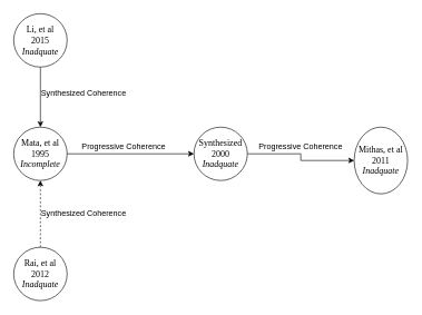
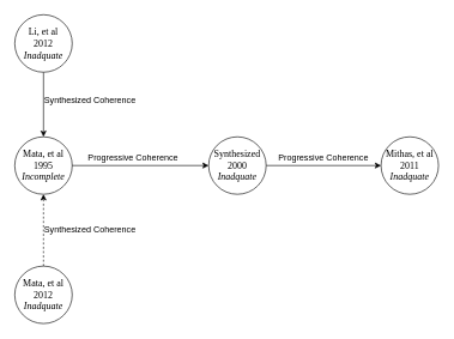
  <mxCell id="0" />
  <mxCell id="1" parent="0" />
  <mxCell id="2" value="&lt;span lang=&quot;EN-US&quot; style=&quot;font-size: 10.0pt ; font-family: &amp;#34;times new roman&amp;#34; , serif&quot;&gt;Mata, et al&lt;br&gt;1995&lt;br&gt;&lt;i&gt;Incomplete&lt;/i&gt;&lt;br&gt;&lt;/span&gt;" style="ellipse;whiteSpace=wrap;html=1;aspect=fixed;" vertex="1" parent="1"><mxGeometry x="20" y="190" width="80" height="80" as="geometry" /></mxCell>
  <mxCell id="3" style="edgeStyle=orthogonalEdgeStyle;rounded=0;orthogonalLoop=1;jettySize=auto;html=1;exitX=0.5;exitY=1;exitDx=0;exitDy=0;entryX=0.5;entryY=0;entryDx=0;entryDy=0;" edge="1" parent="1" source="4" target="2"><mxGeometry relative="1" as="geometry" /></mxCell>
- <mxCell id="4" value="&lt;span lang=&quot;EN-US&quot; style=&quot;font-size: 10.0pt ; font-family: &amp;#34;times new roman&amp;#34; , serif&quot;&gt;Li, et al&lt;br&gt;2015&lt;br&gt;&lt;i&gt;Inadquate&lt;/i&gt;&lt;br&gt;&lt;/span&gt;" style="ellipse;whiteSpace=wrap;html=1;aspect=fixed;" vertex="1" parent="1"><mxGeometry x="20" y="20" width="80" height="80" as="geometry" /></mxCell>
+ <mxCell id="4" value="&lt;span lang=&quot;EN-US&quot; style=&quot;font-size: 10.0pt ; font-family: &amp;#34;times new roman&amp;#34; , serif&quot;&gt;Li, et al&lt;br&gt;2012&lt;br&gt;&lt;i&gt;Inadquate&lt;/i&gt;&lt;br&gt;&lt;/span&gt;" style="ellipse;whiteSpace=wrap;html=1;aspect=fixed;" vertex="1" parent="1"><mxGeometry x="20" y="20" width="80" height="80" as="geometry" /></mxCell>
  <mxCell id="5" style="edgeStyle=orthogonalEdgeStyle;rounded=0;orthogonalLoop=1;jettySize=auto;html=1;exitX=0.5;exitY=0;exitDx=0;exitDy=0;entryX=0.5;entryY=1;entryDx=0;entryDy=0;dashed=1;" edge="1" parent="1" source="6" target="2"><mxGeometry relative="1" as="geometry" /></mxCell>
- <mxCell id="6" value="&lt;span lang=&quot;EN-US&quot; style=&quot;font-size: 10.0pt ; font-family: &amp;#34;times new roman&amp;#34; , serif&quot;&gt;Rai, et al&lt;br&gt;2012&lt;br&gt;&lt;i&gt;Inadquate&lt;/i&gt;&lt;br&gt;&lt;/span&gt;" style="ellipse;whiteSpace=wrap;html=1;aspect=fixed;" vertex="1" parent="1"><mxGeometry x="20" y="370" width="80" height="80" as="geometry" /></mxCell>
+ <mxCell id="6" value="&lt;span lang=&quot;EN-US&quot; style=&quot;font-size: 10.0pt ; font-family: &amp;#34;times new roman&amp;#34; , serif&quot;&gt;Mata, et al&lt;br&gt;2012&lt;br&gt;&lt;i&gt;Inadquate&lt;/i&gt;&lt;br&gt;&lt;/span&gt;" style="ellipse;whiteSpace=wrap;html=1;aspect=fixed;" vertex="1" parent="1"><mxGeometry x="20" y="370" width="80" height="80" as="geometry" /></mxCell>
  <mxCell id="7" style="edgeStyle=orthogonalEdgeStyle;rounded=0;orthogonalLoop=1;jettySize=auto;html=1;exitX=1;exitY=0.5;exitDx=0;exitDy=0;" edge="1" parent="1" source="8" target="9"><mxGeometry relative="1" as="geometry" /></mxCell>
  <mxCell id="8" value="&lt;span lang=&quot;EN-US&quot; style=&quot;font-size: 10.0pt ; font-family: &amp;#34;times new roman&amp;#34; , serif&quot;&gt;Synthesized&lt;br&gt;2000&lt;br&gt;&lt;i&gt;Inadquate&lt;/i&gt;&lt;br&gt;&lt;/span&gt;" style="ellipse;whiteSpace=wrap;html=1;aspect=fixed;" vertex="1" parent="1"><mxGeometry x="290" y="190" width="80" height="80" as="geometry" /></mxCell>
- <mxCell id="9" value="&lt;span lang=&quot;EN-US&quot; style=&quot;font-size: 10.0pt ; font-family: &amp;#34;times new roman&amp;#34; , serif&quot;&gt;Mithas, et al&lt;br&gt;2011&lt;br&gt;&lt;i&gt;Inadquate&lt;/i&gt;&lt;br&gt;&lt;/span&gt;" style="ellipse;whiteSpace=wrap;html=1;aspect=fixed;" vertex="1" parent="1"><mxGeometry x="530" y="190" width="80" height="100" as="geometry" /></mxCell>
+ <mxCell id="9" value="&lt;span lang=&quot;EN-US&quot; style=&quot;font-size: 10.0pt ; font-family: &amp;#34;times new roman&amp;#34; , serif&quot;&gt;Mithas, et al&lt;br&gt;2011&lt;br&gt;&lt;i&gt;Inadquate&lt;/i&gt;&lt;br&gt;&lt;/span&gt;" style="ellipse;whiteSpace=wrap;html=1;aspect=fixed;" vertex="1" parent="1"><mxGeometry x="530" y="190" width="80" height="80" as="geometry" /></mxCell>
  <mxCell id="10" value="" style="endArrow=classic;html=1;entryX=0;entryY=0.5;entryDx=0;entryDy=0;exitX=1;exitY=0.5;exitDx=0;exitDy=0;" edge="1" parent="1" source="2" target="8"><mxGeometry width="50" height="50" relative="1" as="geometry"><mxPoint x="20" y="520" as="sourcePoint" /><mxPoint x="70" y="470" as="targetPoint" /></mxGeometry></mxCell>
  <mxCell id="11" value="Synthesized Coherence" style="text;html=1;strokeColor=none;fillColor=none;align=center;verticalAlign=middle;whiteSpace=wrap;rounded=0;" vertex="1" parent="1"><mxGeometry x="60" y="130" width="130" height="20" as="geometry" /></mxCell>
  <mxCell id="12" value="Synthesized Coherence" style="text;html=1;strokeColor=none;fillColor=none;align=center;verticalAlign=middle;whiteSpace=wrap;rounded=0;" vertex="1" parent="1"><mxGeometry x="60" y="310" width="130" height="20" as="geometry" /></mxCell>
  <mxCell id="13" value="Progressive Coherence" style="text;html=1;strokeColor=none;fillColor=none;align=center;verticalAlign=middle;whiteSpace=wrap;rounded=0;" vertex="1" parent="1"><mxGeometry x="120" y="210" width="130" height="20" as="geometry" /></mxCell>
  <mxCell id="14" value="Progressive Coherence" style="text;html=1;strokeColor=none;fillColor=none;align=center;verticalAlign=middle;whiteSpace=wrap;rounded=0;" vertex="1" parent="1"><mxGeometry x="385" y="210" width="130" height="20" as="geometry" /></mxCell>
